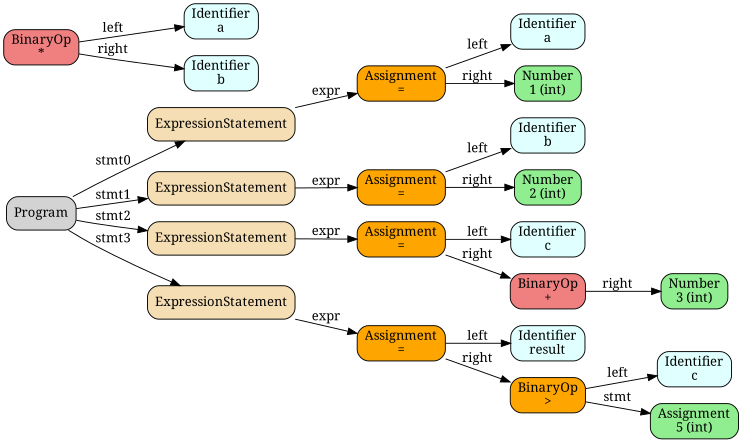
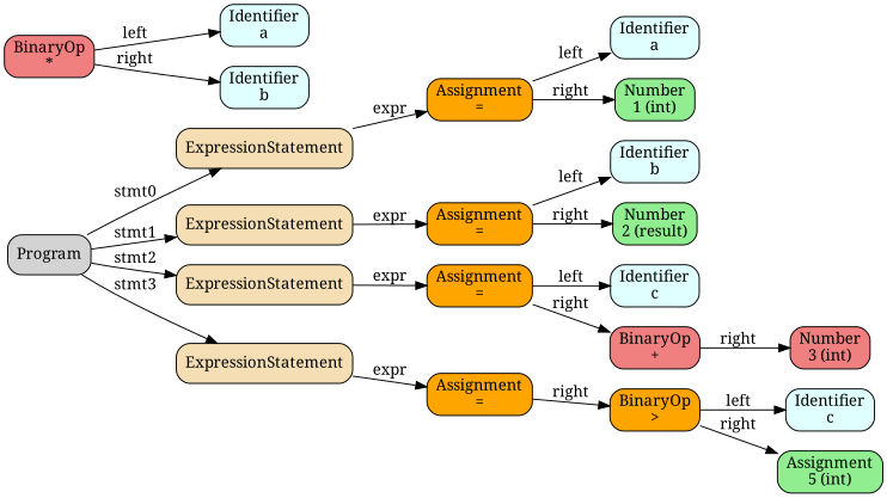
  digraph {
    fontname="Noto Serif"
    rankdir=LR
    node [fillcolor=lightcyan fontname="Noto Serif" shape=rectangle style="rounded,filled"]
    edge [fontname="Noto Serif"]
    n1 [fillcolor=lightgray label=Program]
    n2 [fillcolor=wheat label=ExpressionStatement]
    n3 [fillcolor=wheat label=ExpressionStatement]
    n4 [fillcolor=wheat label=ExpressionStatement]
    n5 [fillcolor=wheat label=ExpressionStatement]
    n6 [fillcolor=orange label="Assignment\n="]
    n7 [fillcolor=orange label="Assignment\n="]
    n8 [fillcolor=orange label="Assignment\n="]
    n9 [fillcolor=orange label="Assignment\n="]
    n10 [label="Identifier\na"]
    n11 [fillcolor=lightgreen label="Number\n1 (int)"]
    n12 [label="Identifier\nb"]
-   n13 [fillcolor=lightgreen label="Number\n2 (int)"]
+   n13 [fillcolor=lightgreen label="Number\n2 (result)"]
    n14 [label="Identifier\nc"]
    n15 [fillcolor=lightcoral label="BinaryOp\n+"]
-   n16 [fillcolor=lightgreen label="Number\n3 (int)"]
+   n16 [fillcolor=lightcoral label="Number\n3 (int)"]
    n17 [fillcolor=lightcoral label="BinaryOp\n*"]
    n18 [label="Identifier\na"]
    n19 [label="Identifier\nb"]
-   n20 [label="Identifier\nresult"]
    n21 [fillcolor=orange label="BinaryOp\n>"]
    n22 [label="Identifier\nc"]
    n23 [fillcolor=lightgreen label="Assignment\n5 (int)"]
    n1 -> n2 [label=stmt0]
    n1 -> n3 [label=stmt1]
    n1 -> n4 [label=stmt2]
    n1 -> n5 [label=stmt3]
    n2 -> n6 [label=expr]
    n3 -> n7 [label=expr]
    n4 -> n8 [label=expr]
    n5 -> n9 [label=expr]
    n6 -> n10 [label=left]
    n6 -> n11 [label=right]
    n7 -> n12 [label=left]
    n7 -> n13 [label=right]
    n8 -> n14 [label=left]
    n8 -> n15 [label=right]
-   n9 -> n20 [label=left]
    n9 -> n21 [label=right]
    n15 -> n16 [label=right]
    n17 -> n18 [label=left]
    n17 -> n19 [label=right]
    n21 -> n22 [label=left]
-   n21 -> n23 [label=stmt]
+   n21 -> n23 [label=right]
  }
